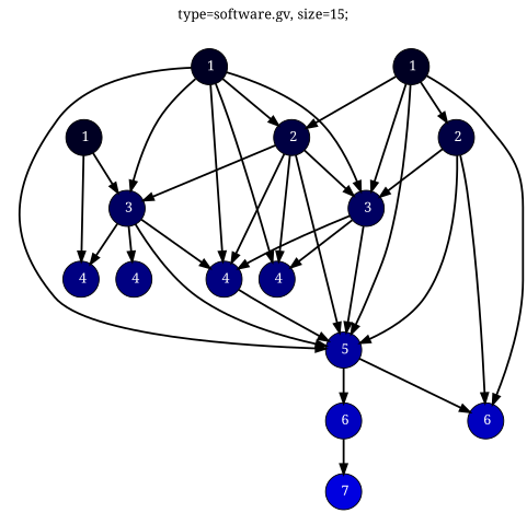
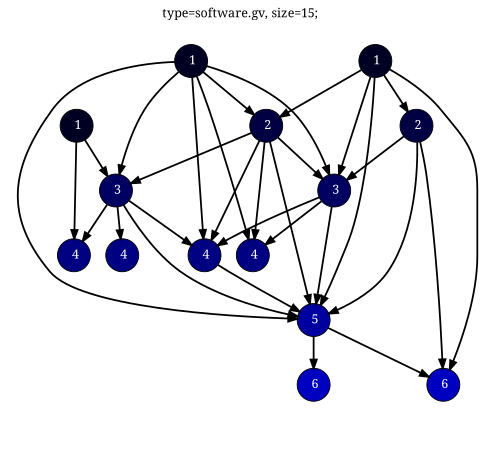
  digraph {
    label="type=software.gv, size=15;"
    labelloc=t
    fontname="Noto Serif"
    node [color="#000000" fillcolor="#000082" fontcolor=white fontname="Noto Serif" shape=circle style="filled,solid"]
    edge [color="#000000" penwidth=2 style=solid fontname="Noto Serif"]
    n1 [fillcolor="#0000a1" label=" 5"]
    n2 [fillcolor="#0000c0" label=" 6"]
    n3 [fillcolor="#0000c0" label=" 6"]
    n4 [label=" 4"]
    n5 [fillcolor="#000062" label=" 3"]
    n6 [label=" 4"]
    n7 [fillcolor="#000062" label=" 3"]
    n8 [label=" 4"]
    n9 [label=" 4"]
    n10 [fillcolor="#000043" label=" 2"]
-   n11 [fillcolor="#0000e0" label=" 7"]
    n12 [fillcolor="#000043" label=" 2"]
    n13 [fillcolor="#000023" label=" 1"]
    n14 [fillcolor="#000023" label=" 1"]
    n15 [fillcolor="#000023" label=" 1"]
    n1 -> n2
    n1 -> n3
-   n3 -> n11
    n4 -> n1
    n5 -> n1
    n5 -> n4
    n5 -> n6
    n7 -> n1
    n7 -> n4
    n7 -> n8
    n7 -> n9
    n10 -> n1
    n10 -> n2
    n10 -> n5
    n12 -> n1
    n12 -> n4
    n12 -> n5
    n12 -> n6
    n12 -> n7
    n13 -> n1
    n13 -> n4
    n13 -> n5
    n13 -> n6
    n13 -> n7
    n13 -> n12
    n14 -> n1
    n14 -> n2
    n14 -> n5
    n14 -> n10
    n14 -> n12
    n15 -> n7
    n15 -> n8
  }
